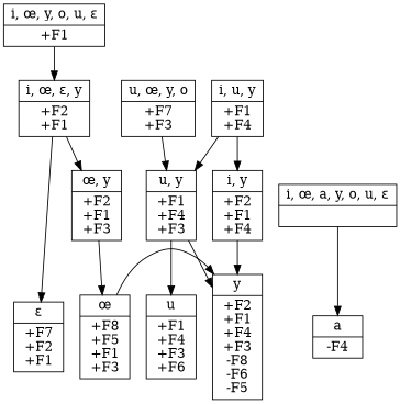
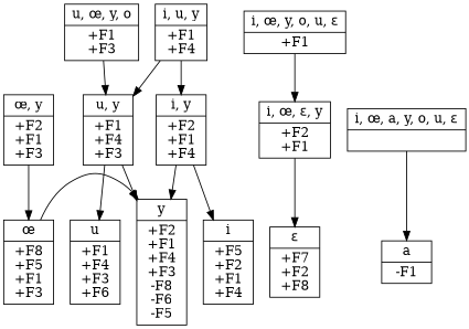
  digraph {
    node [shape=record]
+   n1 [label="{<segs> i |<feats> +F5\n+F2\n+F1\n+F4 }"]
    n2 [label="{<segs> y |<feats> +F2\n+F1\n+F4\n+F3\n-F8\n-F6\n-F5 }"]
    n3 [label="{<segs> u |<feats> +F1\n+F4\n+F3\n+F6 }"]
-   n4 [label="{<segs> ɛ |<feats> +F7\n+F2\n+F1 }"]
+   n4 [label="{<segs> ɛ |<feats> +F7\n+F2\n+F8 }"]
    n5 [label="{<segs> œ |<feats> +F8\n+F5\n+F1\n+F3 }"]
-   n6 [label="{<segs> a |<feats> -F4 }"]
+   n6 [label="{<segs> a |<feats> -F1 }"]
    n7 [label="{<segs> i, œ, a, y, o, u, ɛ |<feats>  }"]
    n8 [label="{<segs> i, œ, y, o, u, ɛ |<feats> +F1 }"]
    n9 [label="{<segs> i, œ, ɛ, y |<feats> +F2\n+F1 }"]
    n10 [label="{<segs> œ, y |<feats> +F2\n+F1\n+F3 }"]
-   n11 [label="{<segs> u, œ, y, o |<feats> +F7\n+F3 }"]
+   n11 [label="{<segs> u, œ, y, o |<feats> +F1\n+F3 }"]
    n12 [label="{<segs> u, y |<feats> +F1\n+F4\n+F3 }"]
    n13 [label="{<segs> i, u, y |<feats> +F1\n+F4 }"]
    n14 [label="{<segs> i, y |<feats> +F2\n+F1\n+F4 }"]
    subgraph sub_1 {
      rank=same
+     n1
      n2
      n3
      n4
      n5
      n6
    }
    n5 -> n2
    n7 -> n6
    n8 -> n9
    n9 -> n4
-   n9 -> n10
    n10 -> n5
    n11 -> n12
    n12 -> n2
    n12 -> n3
    n13 -> n12
    n13 -> n14
+   n14 -> n1
    n14 -> n2
  }
